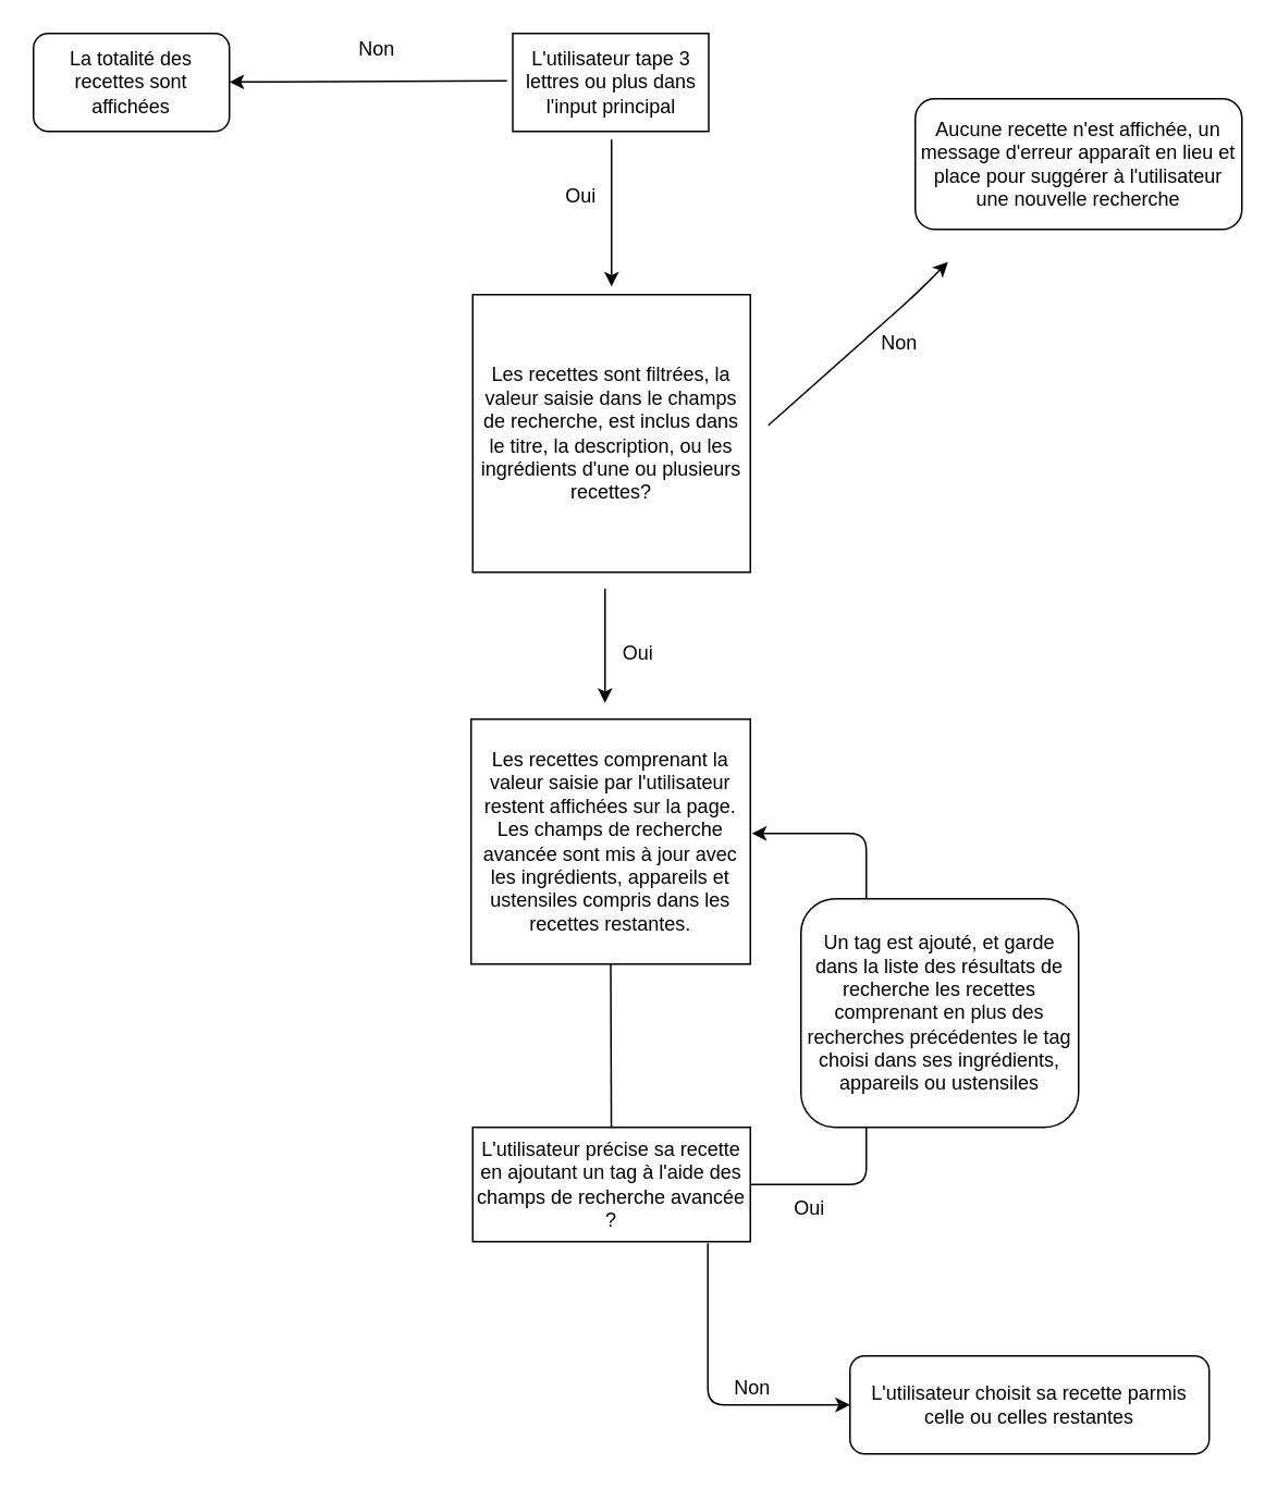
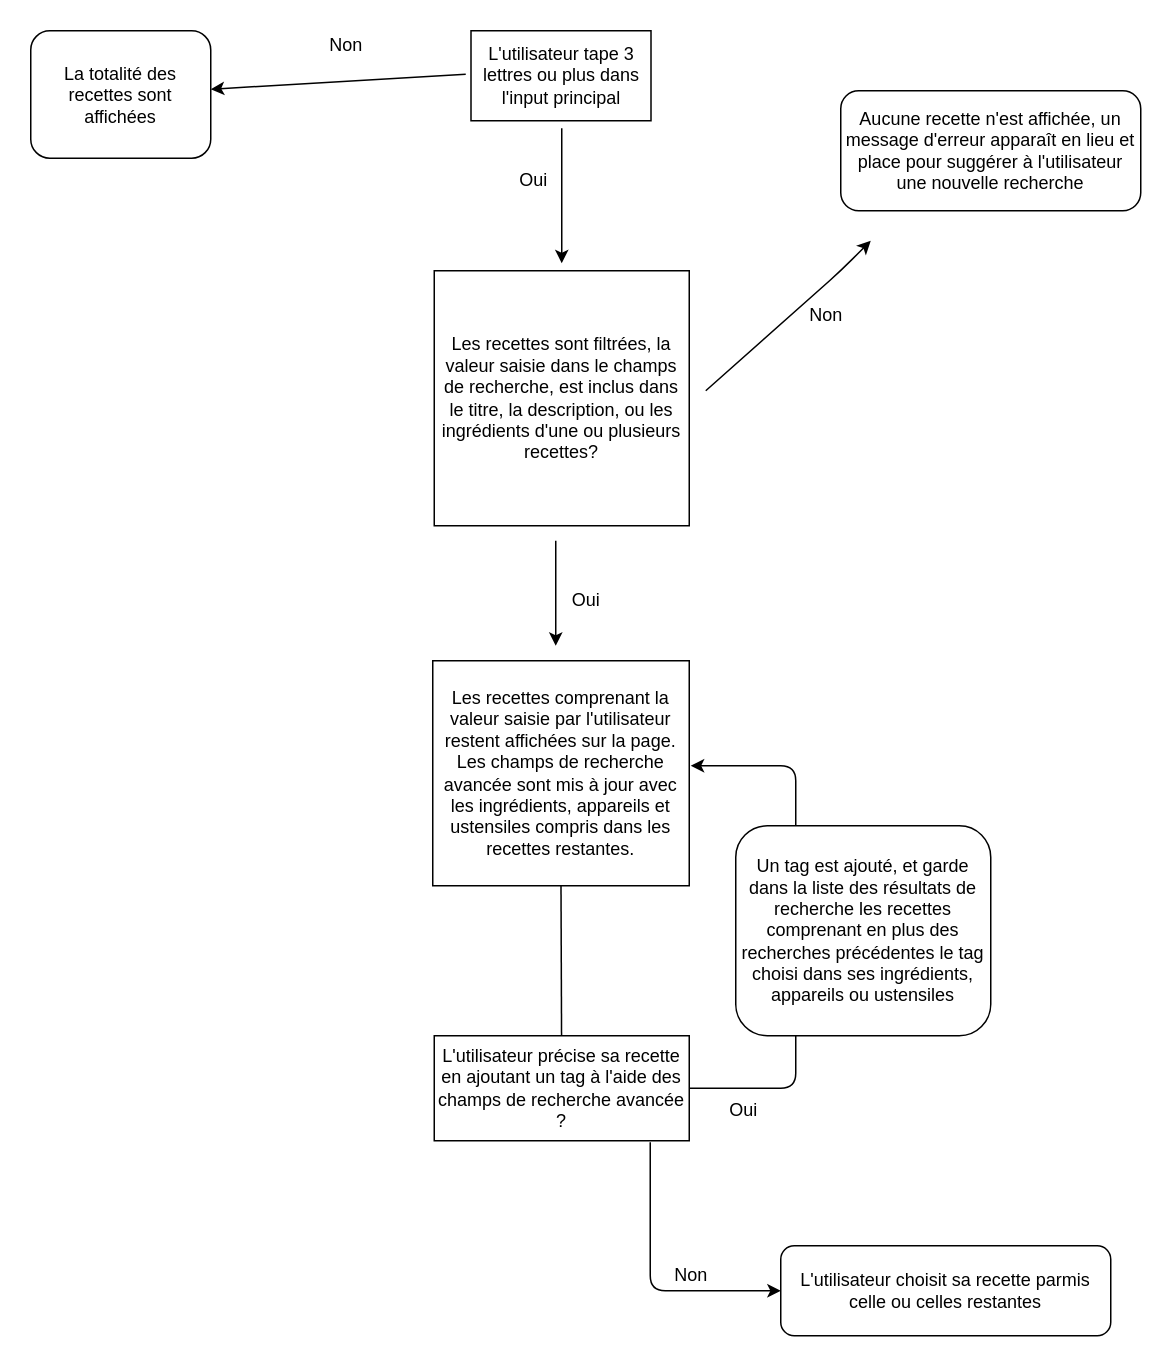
  <mxCell id="0" />
  <mxCell id="1" parent="0" />
- <mxCell id="2" value="La totalité des recettes sont affichées" style="rounded=1;whiteSpace=wrap;html=1;" vertex="1" parent="1"><mxGeometry x="20" y="20" width="120" height="60" as="geometry" /></mxCell>
+ <mxCell id="2" value="La totalité des recettes sont affichées" style="rounded=1;whiteSpace=wrap;html=1;" vertex="1" parent="1"><mxGeometry x="20" y="20" width="120" height="85" as="geometry" /></mxCell>
  <mxCell id="3" value="" style="endArrow=classic;html=1;" edge="1" parent="1" target="2"><mxGeometry width="50" height="50" relative="1" as="geometry"><mxPoint x="310" y="49" as="sourcePoint" /><mxPoint x="230" y="49" as="targetPoint" /></mxGeometry></mxCell>
  <mxCell id="4" value="Non" style="text;html=1;align=center;verticalAlign=middle;resizable=0;points=[];autosize=1;strokeColor=none;" vertex="1" parent="1"><mxGeometry x="210" y="20" width="40" height="20" as="geometry" /></mxCell>
  <mxCell id="5" value="Oui&lt;br&gt;" style="text;html=1;align=center;verticalAlign=middle;resizable=0;points=[];autosize=1;strokeColor=none;" vertex="1" parent="1"><mxGeometry x="340" y="110" width="30" height="20" as="geometry" /></mxCell>
  <mxCell id="6" value="&lt;span&gt;L'utilisateur tape 3 lettres ou plus dans l'input principal&lt;/span&gt;" style="rounded=0;whiteSpace=wrap;html=1;" vertex="1" parent="1"><mxGeometry x="313.5" y="20" width="120" height="60" as="geometry" /></mxCell>
  <mxCell id="7" value="" style="endArrow=classic;html=1;" edge="1" parent="1"><mxGeometry width="50" height="50" relative="1" as="geometry"><mxPoint x="374" y="85" as="sourcePoint" /><mxPoint x="374" y="175" as="targetPoint" /></mxGeometry></mxCell>
  <mxCell id="8" value="&lt;span&gt;Les recettes sont filtrées, la valeur saisie dans le champs de recherche, est inclus dans le titre, la description, ou les ingrédients d'une ou plusieurs recettes?&lt;/span&gt;" style="whiteSpace=wrap;html=1;aspect=fixed;" vertex="1" parent="1"><mxGeometry x="289" y="180" width="170" height="170" as="geometry" /></mxCell>
  <mxCell id="9" value="" style="endArrow=classic;html=1;" edge="1" parent="1"><mxGeometry width="50" height="50" relative="1" as="geometry"><mxPoint x="470" y="260" as="sourcePoint" /><mxPoint x="580" y="160" as="targetPoint" /><Array as="points"><mxPoint x="560" y="180" /></Array></mxGeometry></mxCell>
  <mxCell id="10" value="Aucune recette n'est affichée, un message d'erreur apparaît en lieu et place pour suggérer à l'utilisateur une nouvelle recherche" style="rounded=1;whiteSpace=wrap;html=1;" vertex="1" parent="1"><mxGeometry x="560" y="60" width="200" height="80" as="geometry" /></mxCell>
  <mxCell id="11" value="Non&lt;br&gt;" style="text;html=1;align=center;verticalAlign=middle;resizable=0;points=[];autosize=1;strokeColor=none;" vertex="1" parent="1"><mxGeometry x="530" y="200" width="40" height="20" as="geometry" /></mxCell>
  <mxCell id="12" value="Les recettes comprenant la valeur saisie par l'utilisateur restent affichées sur la page. Les champs de recherche avancée sont mis à jour avec les ingrédients, appareils et ustensiles compris dans les recettes restantes." style="rounded=0;whiteSpace=wrap;html=1;" vertex="1" parent="1"><mxGeometry x="288" y="440" width="171" height="150" as="geometry" /></mxCell>
  <mxCell id="13" value="" style="endArrow=classic;html=1;" edge="1" parent="1"><mxGeometry width="50" height="50" relative="1" as="geometry"><mxPoint x="370" y="360" as="sourcePoint" /><mxPoint x="370" y="430" as="targetPoint" /></mxGeometry></mxCell>
  <mxCell id="14" value="Oui" style="text;html=1;align=center;verticalAlign=middle;resizable=0;points=[];autosize=1;strokeColor=none;" vertex="1" parent="1"><mxGeometry x="375" y="390" width="30" height="20" as="geometry" /></mxCell>
  <mxCell id="15" value="" style="endArrow=none;html=1;exitX=0.5;exitY=1;exitDx=0;exitDy=0;" edge="1" parent="1" source="12" target="16"><mxGeometry width="50" height="50" relative="1" as="geometry"><mxPoint x="369.5" y="610" as="sourcePoint" /><mxPoint x="369" y="590" as="targetPoint" /></mxGeometry></mxCell>
  <mxCell id="16" value="L'utilisateur précise sa recette en ajoutant un tag à l'aide des champs de recherche avancée ?" style="rounded=0;whiteSpace=wrap;html=1;" vertex="1" parent="1"><mxGeometry x="289" y="690" width="170" height="70" as="geometry" /></mxCell>
  <mxCell id="17" value="" style="endArrow=classic;html=1;exitX=1;exitY=0.5;exitDx=0;exitDy=0;" edge="1" parent="1" source="16"><mxGeometry width="50" height="50" relative="1" as="geometry"><mxPoint x="480" y="660" as="sourcePoint" /><mxPoint x="460" y="510" as="targetPoint" /><Array as="points"><mxPoint x="530" y="725" /><mxPoint x="530" y="510" /></Array></mxGeometry></mxCell>
  <mxCell id="18" value="Oui" style="text;html=1;align=center;verticalAlign=middle;resizable=0;points=[];autosize=1;strokeColor=none;" vertex="1" parent="1"><mxGeometry x="480" y="730" width="30" height="20" as="geometry" /></mxCell>
  <mxCell id="19" value="Un tag est ajouté, et garde dans la liste des résultats de recherche les recettes comprenant en plus des recherches précédentes le tag choisi dans ses ingrédients, appareils ou ustensiles" style="rounded=1;whiteSpace=wrap;html=1;" vertex="1" parent="1"><mxGeometry x="490" y="550" width="170" height="140" as="geometry" /></mxCell>
  <mxCell id="20" value="L'utilisateur choisit sa recette parmis celle ou celles restantes" style="rounded=1;whiteSpace=wrap;html=1;" vertex="1" parent="1"><mxGeometry x="520" y="830" width="220" height="60" as="geometry" /></mxCell>
  <mxCell id="21" value="" style="endArrow=classic;html=1;exitX=0.847;exitY=1.014;exitDx=0;exitDy=0;exitPerimeter=0;entryX=0;entryY=0.5;entryDx=0;entryDy=0;" edge="1" parent="1" source="16" target="20"><mxGeometry width="50" height="50" relative="1" as="geometry"><mxPoint x="360" y="1010" as="sourcePoint" /><mxPoint x="410" y="960" as="targetPoint" /><Array as="points"><mxPoint x="433" y="860" /></Array></mxGeometry></mxCell>
  <mxCell id="22" value="Non" style="text;html=1;align=center;verticalAlign=middle;resizable=0;points=[];autosize=1;strokeColor=none;" vertex="1" parent="1"><mxGeometry x="440" y="840" width="40" height="20" as="geometry" /></mxCell>
